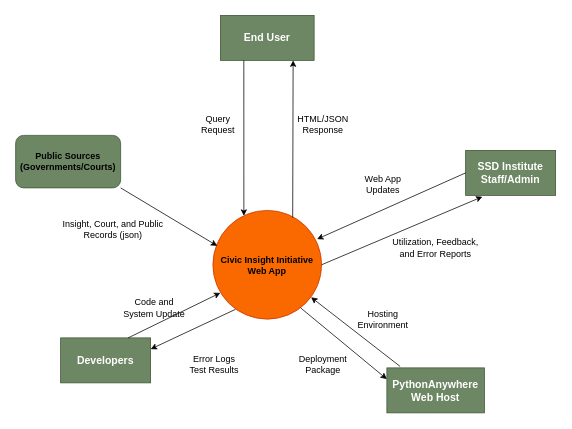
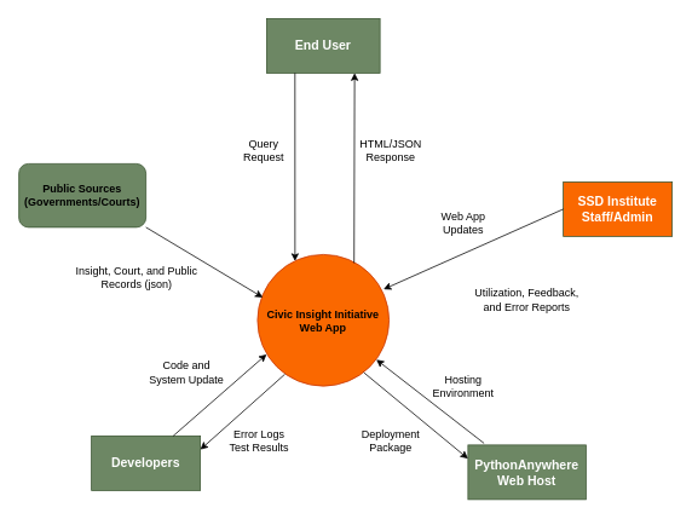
  <mxCell id="0" />
  <mxCell id="1" parent="0" />
  <mxCell id="2" value="" style="group" vertex="1" connectable="0" parent="1"><mxGeometry x="283" y="280" width="145" height="145" as="geometry" /></mxCell>
  <mxCell id="3" value="&lt;font style=&quot;color: light-dark(rgb(0, 0, 0), rgb(0, 0, 0));&quot;&gt;&lt;b&gt;Civic Insight Initiative Web App&lt;/b&gt;&lt;/font&gt;" style="ellipse;whiteSpace=wrap;html=1;aspect=fixed;fillColor=#fa6800;fontColor=#000000;strokeColor=#C73500;" vertex="1" parent="2"><mxGeometry width="145" height="145" as="geometry" /></mxCell>
  <mxCell id="4" value="End User" style="rounded=0;whiteSpace=wrap;html=1;fillColor=#6d8764;fontColor=#ffffff;strokeColor=#3A5431;fontStyle=1;fontSize=14;" vertex="1" parent="1"><mxGeometry x="293" y="20" width="125" height="60" as="geometry" /></mxCell>
  <mxCell id="5" value="PythonAnywhere&lt;div&gt;Web Host&lt;/div&gt;" style="rounded=0;whiteSpace=wrap;html=1;fontStyle=1;fontSize=14;fillColor=#6d8764;fontColor=#ffffff;strokeColor=#3A5431;" vertex="1" parent="1"><mxGeometry x="515" y="490" width="130" height="60" as="geometry" /></mxCell>
- <mxCell id="6" value="Developers" style="rounded=0;whiteSpace=wrap;html=1;fillColor=#6d8764;fontColor=#ffffff;strokeColor=#3A5431;fontStyle=1;fontSize=14;" vertex="1" parent="1"><mxGeometry x="80" y="450" width="120" height="60" as="geometry" /></mxCell>
- <mxCell id="7" value="SSD Institute&lt;div&gt;Staff/Admin&lt;/div&gt;" style="rounded=0;whiteSpace=wrap;html=1;fillColor=#6d8764;fontColor=#ffffff;strokeColor=#3A5431;fontStyle=1;fontSize=14;" vertex="1" parent="1"><mxGeometry x="620" y="200" width="120" height="60" as="geometry" /></mxCell>
+ <mxCell id="6" value="Developers" style="rounded=0;whiteSpace=wrap;html=1;fillColor=#6d8764;fontColor=#ffffff;strokeColor=#3A5431;fontStyle=1;fontSize=14;" vertex="1" parent="1"><mxGeometry x="100" y="480" width="120" height="60" as="geometry" /></mxCell>
+ <mxCell id="7" value="SSD Institute&lt;div&gt;Staff/Admin&lt;/div&gt;" style="rounded=0;whiteSpace=wrap;html=1;fillColor=#fa6800;fontColor=#ffffff;strokeColor=#3A5431;fontStyle=1;fontSize=14;" vertex="1" parent="1"><mxGeometry x="620" y="200" width="120" height="60" as="geometry" /></mxCell>
  <mxCell id="8" value="&lt;font style=&quot;color: light-dark(rgb(0, 0, 0), rgb(0, 0, 0));&quot;&gt;&lt;b&gt;Public Sources&lt;/b&gt;&lt;/font&gt;&lt;div&gt;&lt;font style=&quot;color: light-dark(rgb(0, 0, 0), rgb(0, 0, 0));&quot;&gt;&lt;b&gt;(Governments/Courts)&lt;/b&gt;&lt;/font&gt;&lt;/div&gt;" style="whiteSpace=wrap;html=1;fillColor=#6d8764;fontColor=#ffffff;strokeColor=#3A5431;rounded=1;" vertex="1" parent="1"><mxGeometry x="20" y="180" width="140" height="70" as="geometry" /></mxCell>
  <mxCell id="9" value="" style="endArrow=classic;html=1;rounded=0;exitX=1;exitY=1;exitDx=0;exitDy=0;entryX=0.04;entryY=0.326;entryDx=0;entryDy=0;entryPerimeter=0;" edge="1" parent="1" source="8" target="3"><mxGeometry width="50" height="50" relative="1" as="geometry"><mxPoint x="330" y="460" as="sourcePoint" /><mxPoint x="300" y="300" as="targetPoint" /><Array as="points" /></mxGeometry></mxCell>
  <mxCell id="10" value="Insight, Court, and Public Records (json)" style="text;html=1;whiteSpace=wrap;strokeColor=none;fillColor=none;align=center;verticalAlign=middle;rounded=0;" vertex="1" parent="1"><mxGeometry x="70" y="290" width="160" height="30" as="geometry" /></mxCell>
  <mxCell id="11" value="" style="endArrow=classic;html=1;rounded=0;exitX=0.25;exitY=1;exitDx=0;exitDy=0;entryX=0.285;entryY=0.05;entryDx=0;entryDy=0;entryPerimeter=0;" edge="1" parent="1" source="4" target="3"><mxGeometry width="50" height="50" relative="1" as="geometry"><mxPoint x="280" y="240" as="sourcePoint" /><mxPoint x="330" y="190" as="targetPoint" /></mxGeometry></mxCell>
  <mxCell id="12" value="" style="endArrow=classic;html=1;rounded=0;entryX=0.776;entryY=1;entryDx=0;entryDy=0;entryPerimeter=0;exitX=0.734;exitY=0.065;exitDx=0;exitDy=0;exitPerimeter=0;" edge="1" parent="1" source="3" target="4"><mxGeometry width="50" height="50" relative="1" as="geometry"><mxPoint x="280" y="300" as="sourcePoint" /><mxPoint x="330" y="250" as="targetPoint" /></mxGeometry></mxCell>
  <mxCell id="13" value="Query Request" style="text;html=1;whiteSpace=wrap;strokeColor=none;fillColor=none;align=center;verticalAlign=middle;rounded=0;" vertex="1" parent="1"><mxGeometry x="260" y="150" width="60" height="30" as="geometry" /></mxCell>
  <mxCell id="14" value="HTML/JSON Response" style="text;html=1;whiteSpace=wrap;strokeColor=none;fillColor=none;align=center;verticalAlign=middle;rounded=0;" vertex="1" parent="1"><mxGeometry x="390" y="150" width="80" height="30" as="geometry" /></mxCell>
  <mxCell id="15" value="" style="endArrow=classic;html=1;rounded=0;exitX=0;exitY=0.5;exitDx=0;exitDy=0;entryX=1.011;entryY=0.12;entryDx=0;entryDy=0;entryPerimeter=0;" edge="1" parent="1" source="7"><mxGeometry width="50" height="50" relative="1" as="geometry"><mxPoint x="360" y="290" as="sourcePoint" /><mxPoint x="421.93" y="318.3" as="targetPoint" /></mxGeometry></mxCell>
- <mxCell id="16" value="" style="endArrow=classic;html=1;rounded=0;entryX=0.186;entryY=1.03;entryDx=0;entryDy=0;entryPerimeter=0;exitX=1;exitY=0.5;exitDx=0;exitDy=0;" edge="1" parent="1" source="3" target="7"><mxGeometry width="50" height="50" relative="1" as="geometry"><mxPoint x="360" y="250" as="sourcePoint" /><mxPoint x="410" y="200" as="targetPoint" /></mxGeometry></mxCell>
  <mxCell id="17" value="Web App Updates" style="text;html=1;whiteSpace=wrap;strokeColor=none;fillColor=none;align=center;verticalAlign=middle;rounded=0;" vertex="1" parent="1"><mxGeometry x="480" y="230" width="60" height="30" as="geometry" /></mxCell>
  <mxCell id="18" value="Utilization, Feedback, and Error Reports" style="text;html=1;whiteSpace=wrap;strokeColor=none;fillColor=none;align=center;verticalAlign=middle;rounded=0;" vertex="1" parent="1"><mxGeometry x="510" y="320" width="140" height="20" as="geometry" /></mxCell>
  <mxCell id="19" value="" style="endArrow=classic;html=1;rounded=0;exitX=0.75;exitY=0;exitDx=0;exitDy=0;" edge="1" parent="1" source="6"><mxGeometry width="50" height="50" relative="1" as="geometry"><mxPoint x="243" y="440" as="sourcePoint" /><mxPoint x="293" y="390" as="targetPoint" /></mxGeometry></mxCell>
  <mxCell id="20" value="" style="endArrow=classic;html=1;rounded=0;entryX=1;entryY=0.25;entryDx=0;entryDy=0;exitX=0.208;exitY=0.91;exitDx=0;exitDy=0;exitPerimeter=0;" edge="1" parent="1" source="3" target="6"><mxGeometry width="50" height="50" relative="1" as="geometry"><mxPoint x="260" y="370" as="sourcePoint" /><mxPoint x="310" y="320" as="targetPoint" /></mxGeometry></mxCell>
  <mxCell id="21" value="Code and System Update" style="text;html=1;whiteSpace=wrap;strokeColor=none;fillColor=none;align=center;verticalAlign=middle;rounded=0;" vertex="1" parent="1"><mxGeometry x="160" y="395" width="90" height="30" as="geometry" /></mxCell>
  <mxCell id="22" value="Error Logs Test Results" style="text;html=1;whiteSpace=wrap;strokeColor=none;fillColor=none;align=center;verticalAlign=middle;rounded=0;" vertex="1" parent="1"><mxGeometry x="250" y="470" width="70" height="30" as="geometry" /></mxCell>
  <mxCell id="23" value="" style="endArrow=classic;html=1;rounded=0;exitX=0.136;exitY=-0.032;exitDx=0;exitDy=0;entryX=0.903;entryY=0.799;entryDx=0;entryDy=0;exitPerimeter=0;entryPerimeter=0;" edge="1" parent="1" source="5" target="3"><mxGeometry width="50" height="50" relative="1" as="geometry"><mxPoint x="430" y="500" as="sourcePoint" /><mxPoint x="430" y="430" as="targetPoint" /></mxGeometry></mxCell>
  <mxCell id="24" value="Hosting Environment" style="text;html=1;whiteSpace=wrap;strokeColor=none;fillColor=none;align=center;verticalAlign=middle;rounded=0;" vertex="1" parent="1"><mxGeometry x="480" y="410" width="60" height="30" as="geometry" /></mxCell>
  <mxCell id="25" value="" style="endArrow=classic;html=1;rounded=0;entryX=0;entryY=0.25;entryDx=0;entryDy=0;" edge="1" parent="1" target="5"><mxGeometry width="50" height="50" relative="1" as="geometry"><mxPoint x="400" y="410" as="sourcePoint" /><mxPoint x="550" y="320" as="targetPoint" /></mxGeometry></mxCell>
  <mxCell id="26" value="Deployment Package" style="text;html=1;whiteSpace=wrap;strokeColor=none;fillColor=none;align=center;verticalAlign=middle;rounded=0;" vertex="1" parent="1"><mxGeometry x="400" y="470" width="60" height="30" as="geometry" /></mxCell>
